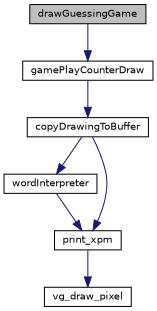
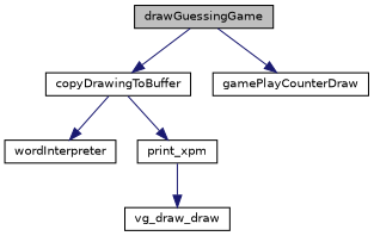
  digraph {
    rankdir=TB
    node [color=black fillcolor=white fontname=Helvetica fontsize=10 shape=record style=filled]
    edge [color=midnightblue fontname=Helvetica fontsize=10 labelfontname=Helvetica labelfontsize=10 style=solid]
    n1 [fillcolor=grey75 fontcolor=black height=0.2 label=drawGuessingGame width=0.4]
    n2 [height=0.2 label=copyDrawingToBuffer width=0.4]
    n3 [height=0.2 label=gamePlayCounterDraw width=0.4]
    n4 [height=0.2 label=wordInterpreter width=0.4]
    n5 [height=0.2 label=print_xpm width=0.4]
-   n6 [height=0.2 label=vg_draw_pixel width=0.4]
-   n3 -> n2
+   n6 [height=0.2 label=vg_draw_draw width=0.4]
+   n1 -> n2
    n1 -> n3
    n2 -> n4
    n2 -> n5
-   n4 -> n5
    n5 -> n6
  }
